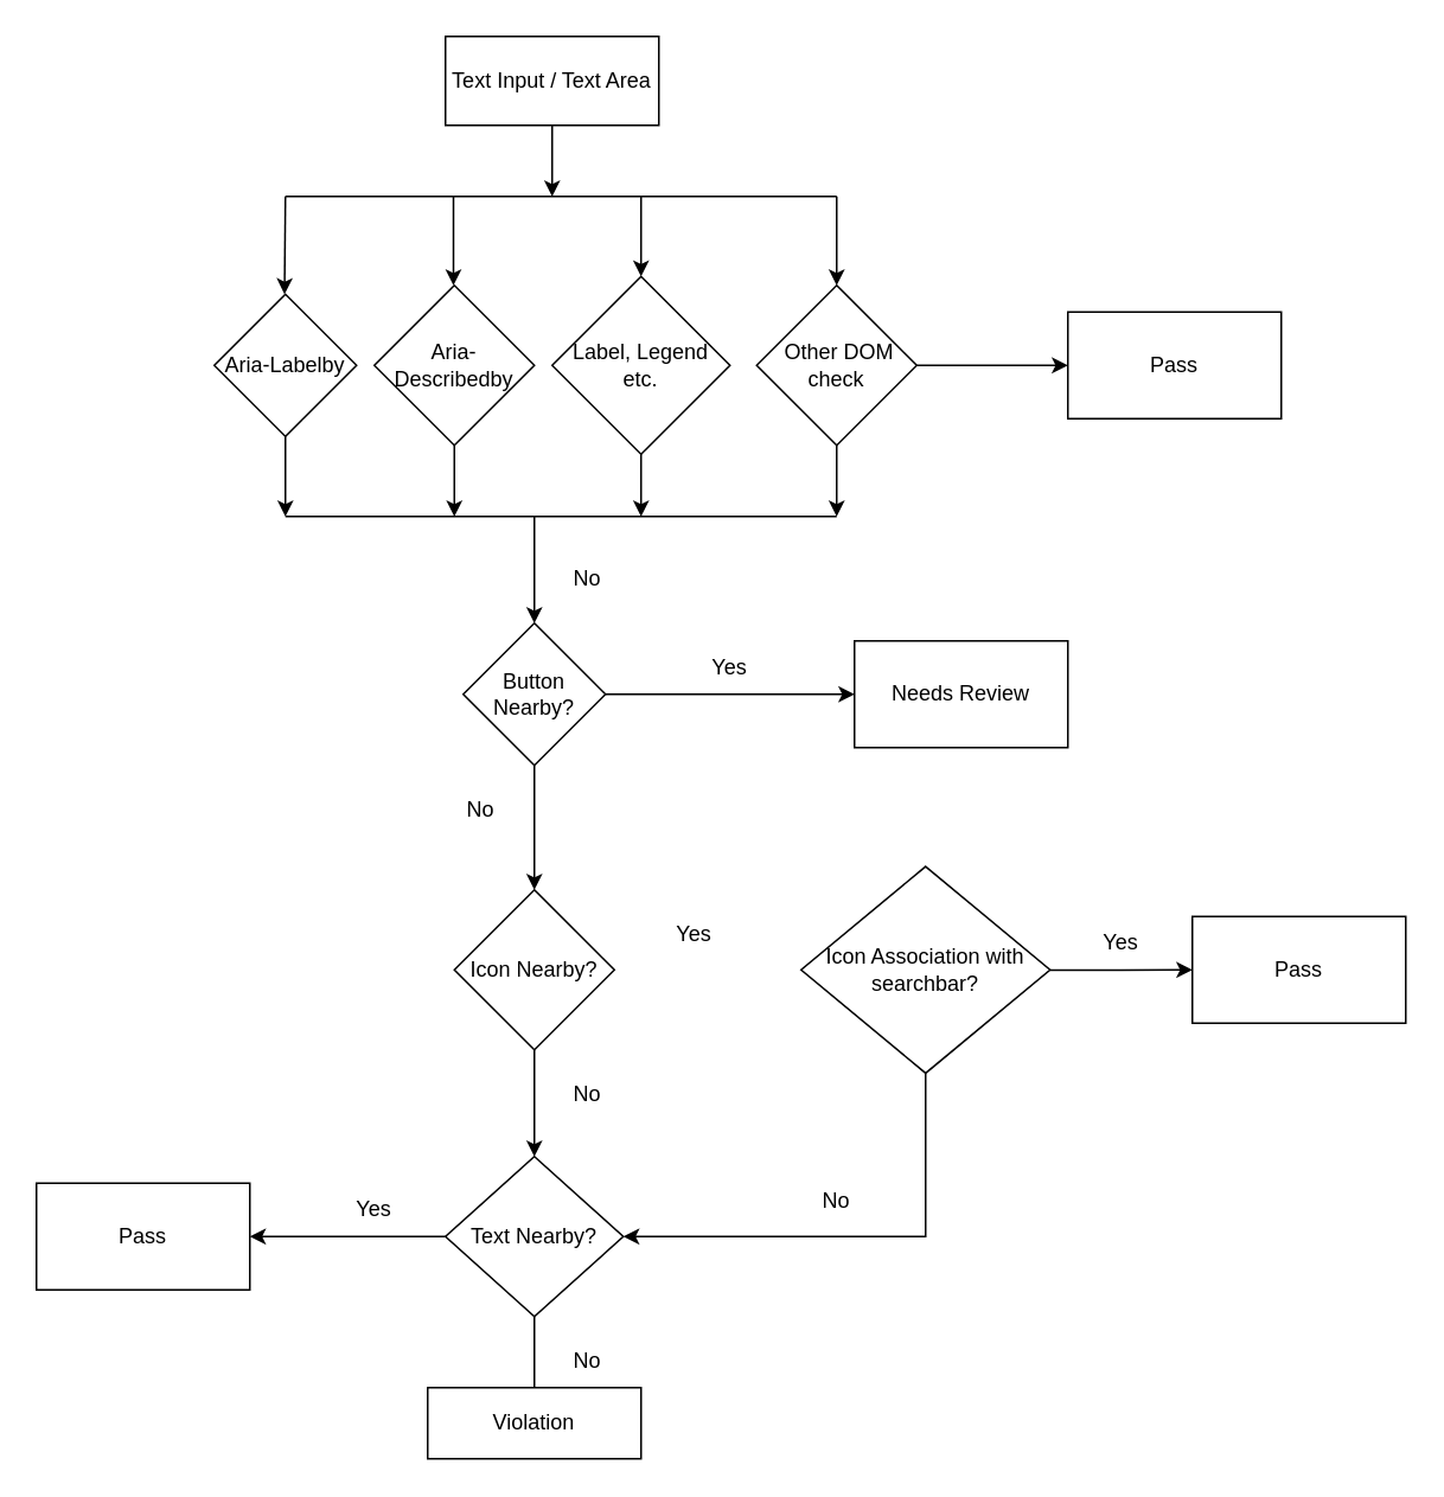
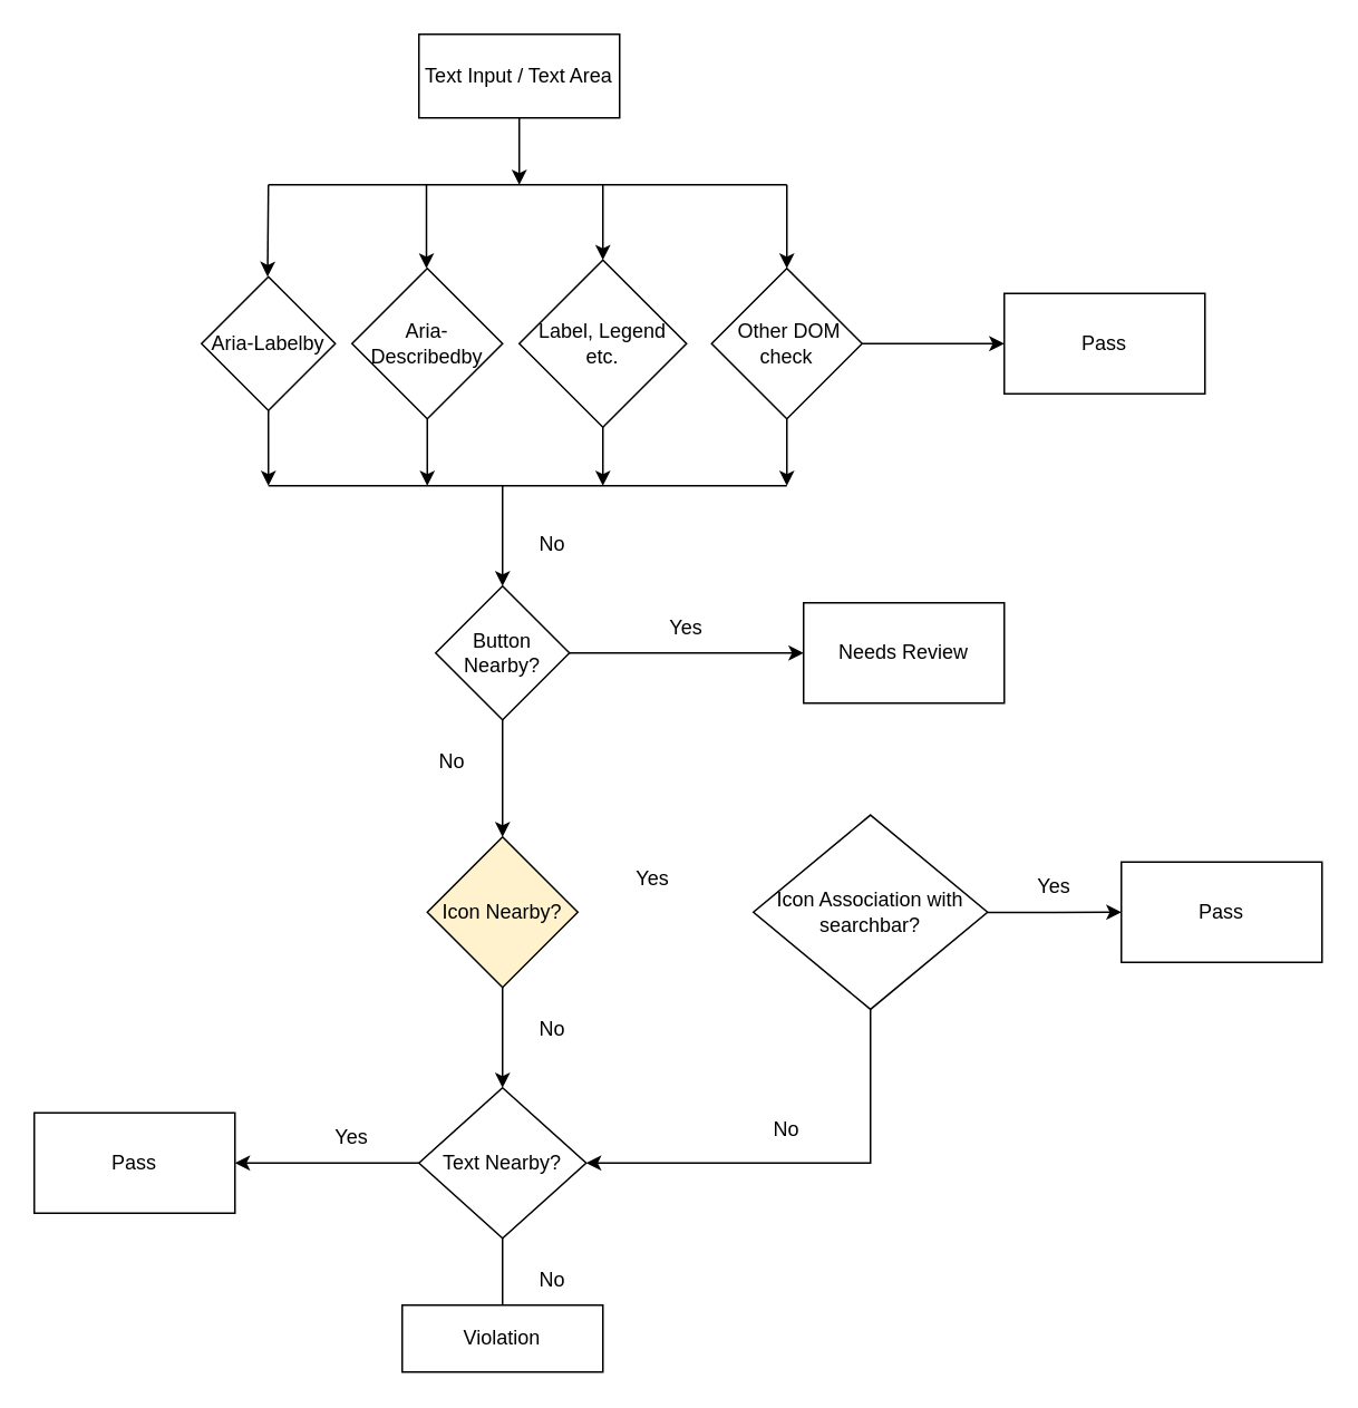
  <mxCell id="0" />
  <mxCell id="1" parent="0" />
  <mxCell id="2" style="edgeStyle=orthogonalEdgeStyle;rounded=0;orthogonalLoop=1;jettySize=auto;html=1;entryX=0.5;entryY=0;entryDx=0;entryDy=0;" edge="1" parent="1" source="4" target="6"><mxGeometry relative="1" as="geometry" /></mxCell>
  <mxCell id="3" style="edgeStyle=orthogonalEdgeStyle;rounded=0;orthogonalLoop=1;jettySize=auto;html=1;" edge="1" parent="1" source="4" target="7"><mxGeometry relative="1" as="geometry"><mxPoint x="390" y="390" as="targetPoint" /></mxGeometry></mxCell>
  <mxCell id="4" value="Button Nearby?" style="rhombus;whiteSpace=wrap;html=1;" vertex="1" parent="1"><mxGeometry x="260" y="350" width="80" height="80" as="geometry" /></mxCell>
  <mxCell id="5" style="edgeStyle=orthogonalEdgeStyle;rounded=0;orthogonalLoop=1;jettySize=auto;html=1;entryX=0.5;entryY=0;entryDx=0;entryDy=0;" edge="1" parent="1" source="6" target="16"><mxGeometry relative="1" as="geometry" /></mxCell>
- <mxCell id="6" value="Icon Nearby?" style="rhombus;whiteSpace=wrap;html=1;" vertex="1" parent="1"><mxGeometry x="255" y="500" width="90" height="90" as="geometry" /></mxCell>
+ <mxCell id="6" value="Icon Nearby?" style="rhombus;whiteSpace=wrap;html=1;fillColor=#fff2cc;" vertex="1" parent="1"><mxGeometry x="255" y="500" width="90" height="90" as="geometry" /></mxCell>
  <mxCell id="7" value="Needs Review" style="rounded=0;whiteSpace=wrap;html=1;" vertex="1" parent="1"><mxGeometry x="480" y="360" width="120" height="60" as="geometry" /></mxCell>
  <mxCell id="8" value="Yes" style="text;html=1;align=center;verticalAlign=middle;whiteSpace=wrap;rounded=0;" vertex="1" parent="1"><mxGeometry x="380" y="360" width="60" height="30" as="geometry" /></mxCell>
  <mxCell id="9" value="No" style="text;html=1;align=center;verticalAlign=middle;whiteSpace=wrap;rounded=0;" vertex="1" parent="1"><mxGeometry x="240" y="440" width="60" height="30" as="geometry" /></mxCell>
  <mxCell id="10" style="edgeStyle=orthogonalEdgeStyle;rounded=0;orthogonalLoop=1;jettySize=auto;html=1;entryX=0;entryY=0.5;entryDx=0;entryDy=0;" edge="1" parent="1" source="11" target="13"><mxGeometry relative="1" as="geometry" /></mxCell>
  <mxCell id="11" value="Icon Association with searchbar?" style="rhombus;whiteSpace=wrap;html=1;" vertex="1" parent="1"><mxGeometry x="450" y="486.88" width="140" height="116.25" as="geometry" /></mxCell>
  <mxCell id="12" value="Yes" style="text;html=1;align=center;verticalAlign=middle;whiteSpace=wrap;rounded=0;" vertex="1" parent="1"><mxGeometry x="360" y="510" width="60" height="30" as="geometry" /></mxCell>
  <mxCell id="13" value="Pass" style="rounded=0;whiteSpace=wrap;html=1;" vertex="1" parent="1"><mxGeometry x="670" y="515" width="120" height="60" as="geometry" /></mxCell>
  <mxCell id="14" style="edgeStyle=orthogonalEdgeStyle;rounded=0;orthogonalLoop=1;jettySize=auto;html=1;entryX=1;entryY=0.5;entryDx=0;entryDy=0;" edge="1" parent="1" source="16" target="22"><mxGeometry relative="1" as="geometry" /></mxCell>
  <mxCell id="15" style="edgeStyle=orthogonalEdgeStyle;rounded=0;orthogonalLoop=1;jettySize=auto;html=1;entryX=0.5;entryY=0;entryDx=0;entryDy=0;endArrow=none;" edge="1" parent="1" source="16" target="21"><mxGeometry relative="1" as="geometry" /></mxCell>
  <mxCell id="16" value="Text Nearby?" style="rhombus;whiteSpace=wrap;html=1;" vertex="1" parent="1"><mxGeometry x="250" y="650" width="100" height="90" as="geometry" /></mxCell>
  <mxCell id="17" value="No" style="text;html=1;align=center;verticalAlign=middle;whiteSpace=wrap;rounded=0;" vertex="1" parent="1"><mxGeometry x="300" y="600" width="60" height="30" as="geometry" /></mxCell>
  <mxCell id="18" value="Yes" style="text;html=1;align=center;verticalAlign=middle;whiteSpace=wrap;rounded=0;" vertex="1" parent="1"><mxGeometry x="600" y="515" width="60" height="30" as="geometry" /></mxCell>
  <mxCell id="19" value="" style="endArrow=classic;html=1;rounded=0;exitX=0.5;exitY=1;exitDx=0;exitDy=0;entryX=1;entryY=0.5;entryDx=0;entryDy=0;" edge="1" parent="1" source="11" target="16"><mxGeometry width="50" height="50" relative="1" as="geometry"><mxPoint x="420" y="650" as="sourcePoint" /><mxPoint x="470" y="600" as="targetPoint" /><Array as="points"><mxPoint x="520" y="695" /></Array></mxGeometry></mxCell>
  <mxCell id="20" value="No" style="text;html=1;align=center;verticalAlign=middle;whiteSpace=wrap;rounded=0;" vertex="1" parent="1"><mxGeometry x="440" y="660" width="60" height="30" as="geometry" /></mxCell>
  <mxCell id="21" value="Violation" style="rounded=0;whiteSpace=wrap;html=1;" vertex="1" parent="1"><mxGeometry x="240" y="780" width="120" height="40" as="geometry" /></mxCell>
  <mxCell id="22" value="Pass" style="rounded=0;whiteSpace=wrap;html=1;" vertex="1" parent="1"><mxGeometry x="20" y="665" width="120" height="60" as="geometry" /></mxCell>
  <mxCell id="23" value="Yes" style="text;html=1;align=center;verticalAlign=middle;whiteSpace=wrap;rounded=0;" vertex="1" parent="1"><mxGeometry x="180" y="665" width="60" height="30" as="geometry" /></mxCell>
  <mxCell id="24" value="No" style="text;html=1;align=center;verticalAlign=middle;whiteSpace=wrap;rounded=0;" vertex="1" parent="1"><mxGeometry x="300" y="750" width="60" height="30" as="geometry" /></mxCell>
  <mxCell id="25" style="edgeStyle=orthogonalEdgeStyle;rounded=0;orthogonalLoop=1;jettySize=auto;html=1;" edge="1" parent="1" source="26"><mxGeometry relative="1" as="geometry"><mxPoint x="310" y="110" as="targetPoint" /></mxGeometry></mxCell>
  <mxCell id="26" value="Text Input / Text Area" style="rounded=0;whiteSpace=wrap;html=1;" vertex="1" parent="1"><mxGeometry x="250" y="20" width="120" height="50" as="geometry" /></mxCell>
  <mxCell id="27" style="edgeStyle=orthogonalEdgeStyle;rounded=0;orthogonalLoop=1;jettySize=auto;html=1;" edge="1" parent="1" source="28"><mxGeometry relative="1" as="geometry"><mxPoint x="160" y="290" as="targetPoint" /></mxGeometry></mxCell>
  <mxCell id="28" value="Aria-Labelby" style="rhombus;whiteSpace=wrap;html=1;" vertex="1" parent="1"><mxGeometry x="120" y="165" width="80" height="80" as="geometry" /></mxCell>
  <mxCell id="29" style="edgeStyle=orthogonalEdgeStyle;rounded=0;orthogonalLoop=1;jettySize=auto;html=1;" edge="1" parent="1" source="30"><mxGeometry relative="1" as="geometry"><mxPoint x="255" y="290" as="targetPoint" /></mxGeometry></mxCell>
  <mxCell id="30" value="Aria-Describedby" style="rhombus;whiteSpace=wrap;html=1;" vertex="1" parent="1"><mxGeometry x="210" width="90" height="90" as="geometry" y="160" /></mxCell>
  <mxCell id="31" style="edgeStyle=orthogonalEdgeStyle;rounded=0;orthogonalLoop=1;jettySize=auto;html=1;" edge="1" parent="1" source="32"><mxGeometry relative="1" as="geometry"><mxPoint x="360" y="290" as="targetPoint" /></mxGeometry></mxCell>
  <mxCell id="32" value="Label, Legend etc." style="rhombus;whiteSpace=wrap;html=1;" vertex="1" parent="1"><mxGeometry x="310" y="155" width="100" height="100" as="geometry" /></mxCell>
  <mxCell id="33" style="edgeStyle=orthogonalEdgeStyle;rounded=0;orthogonalLoop=1;jettySize=auto;html=1;" edge="1" parent="1" source="35"><mxGeometry relative="1" as="geometry"><mxPoint x="470" y="290" as="targetPoint" /></mxGeometry></mxCell>
  <mxCell id="34" style="edgeStyle=orthogonalEdgeStyle;rounded=0;orthogonalLoop=1;jettySize=auto;html=1;entryX=0;entryY=0.5;entryDx=0;entryDy=0;" edge="1" parent="1" source="35" target="44"><mxGeometry relative="1" as="geometry" /></mxCell>
  <mxCell id="35" value="&amp;nbsp;Other DOM check" style="rhombus;whiteSpace=wrap;html=1;" vertex="1" parent="1"><mxGeometry x="425" width="90" height="90" as="geometry" y="160" /></mxCell>
  <mxCell id="36" value="" style="endArrow=none;html=1;rounded=0;" edge="1" parent="1"><mxGeometry width="50" height="50" relative="1" as="geometry"><mxPoint x="160" y="110" as="sourcePoint" /><mxPoint x="470" y="110" as="targetPoint" /></mxGeometry></mxCell>
  <mxCell id="37" value="" style="endArrow=none;html=1;rounded=0;" edge="1" parent="1"><mxGeometry width="50" height="50" relative="1" as="geometry"><mxPoint x="160" y="290" as="sourcePoint" /><mxPoint x="470" y="290" as="targetPoint" /></mxGeometry></mxCell>
  <mxCell id="38" value="" style="endArrow=classic;html=1;rounded=0;" edge="1" parent="1" target="4"><mxGeometry width="50" height="50" relative="1" as="geometry"><mxPoint x="300" y="290" as="sourcePoint" /><mxPoint x="470" y="240" as="targetPoint" /></mxGeometry></mxCell>
  <mxCell id="39" value="" style="endArrow=classic;html=1;rounded=0;entryX=0.5;entryY=0;entryDx=0;entryDy=0;" edge="1" parent="1" target="35"><mxGeometry width="50" height="50" relative="1" as="geometry"><mxPoint x="470" y="110" as="sourcePoint" /><mxPoint x="520" y="60" as="targetPoint" /></mxGeometry></mxCell>
  <mxCell id="40" value="" style="endArrow=classic;html=1;rounded=0;entryX=0.5;entryY=0;entryDx=0;entryDy=0;" edge="1" parent="1" target="32"><mxGeometry width="50" height="50" relative="1" as="geometry"><mxPoint x="360" y="110" as="sourcePoint" /><mxPoint x="360" y="150" as="targetPoint" /></mxGeometry></mxCell>
  <mxCell id="41" value="" style="endArrow=classic;html=1;rounded=0;entryX=0.5;entryY=0;entryDx=0;entryDy=0;" edge="1" parent="1"><mxGeometry width="50" height="50" relative="1" as="geometry"><mxPoint x="254.5" y="110" as="sourcePoint" /><mxPoint x="254.5" as="targetPoint" y="160" /></mxGeometry></mxCell>
  <mxCell id="42" value="" style="endArrow=classic;html=1;rounded=0;entryX=0.5;entryY=0;entryDx=0;entryDy=0;" edge="1" parent="1"><mxGeometry width="50" height="50" relative="1" as="geometry"><mxPoint x="160" y="110" as="sourcePoint" /><mxPoint x="159.5" y="165" as="targetPoint" /></mxGeometry></mxCell>
  <mxCell id="43" value="No" style="text;html=1;align=center;verticalAlign=middle;whiteSpace=wrap;rounded=0;" vertex="1" parent="1"><mxGeometry x="300" y="310" width="60" height="30" as="geometry" /></mxCell>
  <mxCell id="44" value="Pass" style="rounded=0;whiteSpace=wrap;html=1;" vertex="1" parent="1"><mxGeometry x="600" y="175" width="120" height="60" as="geometry" /></mxCell>
